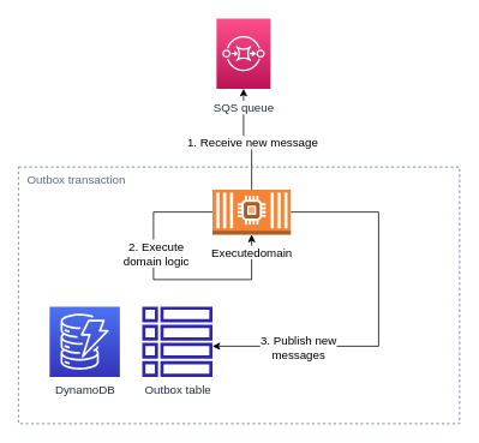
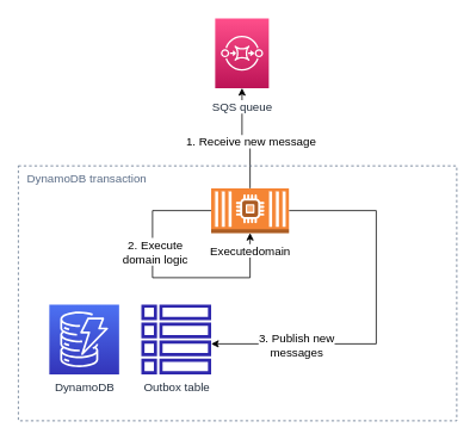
  <mxCell id="0" />
  <mxCell id="1" parent="0" />
  <mxCell id="2" style="edgeStyle=orthogonalEdgeStyle;rounded=0;orthogonalLoop=1;jettySize=auto;html=1;entryX=0.5;entryY=1;entryDx=0;entryDy=0;entryPerimeter=0;fontSize=13;" edge="1" parent="1" source="11" target="11"><mxGeometry relative="1" as="geometry"><Array as="points"><mxPoint x="170" y="235" /><mxPoint x="170" y="310" /><mxPoint x="279" y="310" /></Array></mxGeometry></mxCell>
  <mxCell id="3" value="2. Execute&lt;br style=&quot;font-size: 13px;&quot;&gt;domain logic" style="edgeLabel;html=1;align=center;verticalAlign=middle;resizable=0;points=[];fontSize=13;" connectable="0" vertex="1" parent="2"><mxGeometry x="-0.191" y="-1" relative="1" as="geometry"><mxPoint x="3" y="-10" as="offset" /></mxGeometry></mxCell>
  <mxCell id="4" style="edgeStyle=orthogonalEdgeStyle;rounded=0;orthogonalLoop=1;jettySize=auto;html=1;fontSize=13;" edge="1" parent="1" source="11" target="8"><mxGeometry relative="1" as="geometry" /></mxCell>
  <mxCell id="5" value="1. Receive new message" style="edgeLabel;html=1;align=center;verticalAlign=middle;resizable=0;points=[];fontSize=13;" connectable="0" vertex="1" parent="4"><mxGeometry x="-0.24" y="1" relative="1" as="geometry"><mxPoint x="1" y="-7" as="offset" /></mxGeometry></mxCell>
  <mxCell id="6" value="Outbox table" style="sketch=0;outlineConnect=0;fontColor=#232F3E;gradientColor=none;fillColor=#2E27AD;strokeColor=none;dashed=0;verticalLabelPosition=bottom;verticalAlign=top;align=center;html=1;fontSize=13;fontStyle=0;aspect=fixed;pointerEvents=1;shape=mxgraph.aws4.table;" vertex="1" parent="1"><mxGeometry x="157.51" y="340" width="78" height="78" as="geometry" /></mxCell>
  <mxCell id="7" value="DynamoDB" style="sketch=0;points=[[0,0,0],[0.25,0,0],[0.5,0,0],[0.75,0,0],[1,0,0],[0,1,0],[0.25,1,0],[0.5,1,0],[0.75,1,0],[1,1,0],[0,0.25,0],[0,0.5,0],[0,0.75,0],[1,0.25,0],[1,0.5,0],[1,0.75,0]];outlineConnect=0;fontColor=#232F3E;gradientColor=#4D72F3;gradientDirection=north;fillColor=#3334B9;strokeColor=#ffffff;dashed=0;verticalLabelPosition=bottom;verticalAlign=top;align=center;html=1;fontSize=13;fontStyle=0;aspect=fixed;shape=mxgraph.aws4.resourceIcon;resIcon=mxgraph.aws4.dynamodb;" vertex="1" parent="1"><mxGeometry x="54.63" y="340" width="78" height="78" as="geometry" /></mxCell>
  <mxCell id="8" value="&lt;span style=&quot;background-color: rgb(255, 255, 255); font-size: 13px;&quot;&gt;SQS queue&lt;/span&gt;" style="sketch=0;points=[[0,0,0],[0.25,0,0],[0.5,0,0],[0.75,0,0],[1,0,0],[0,1,0],[0.25,1,0],[0.5,1,0],[0.75,1,0],[1,1,0],[0,0.25,0],[0,0.5,0],[0,0.75,0],[1,0.25,0],[1,0.5,0],[1,0.75,0]];outlineConnect=0;fontColor=#232F3E;gradientColor=#FF4F8B;gradientDirection=north;fillColor=#BC1356;strokeColor=#ffffff;dashed=0;verticalLabelPosition=bottom;verticalAlign=top;align=center;html=1;fontSize=13;fontStyle=0;aspect=fixed;shape=mxgraph.aws4.resourceIcon;resIcon=mxgraph.aws4.sqs;spacingBottom=0;spacingTop=7;" vertex="1" parent="1"><mxGeometry x="239.99" y="20" width="60" height="78" as="geometry" /></mxCell>
  <mxCell id="9" style="edgeStyle=orthogonalEdgeStyle;rounded=0;orthogonalLoop=1;jettySize=auto;html=1;fontSize=13;exitX=1;exitY=0.5;exitDx=0;exitDy=0;exitPerimeter=0;" edge="1" parent="1" source="11"><mxGeometry relative="1" as="geometry"><Array as="points"><mxPoint x="420" y="235" /><mxPoint x="420" y="384" /></Array><mxPoint x="322.47" y="210" as="sourcePoint" /><mxPoint x="235.51" y="384" as="targetPoint" /></mxGeometry></mxCell>
  <mxCell id="10" value="3. Publish new&lt;br style=&quot;font-size: 13px;&quot;&gt;messages" style="edgeLabel;html=1;align=center;verticalAlign=middle;resizable=0;points=[];fontSize=13;" connectable="0" vertex="1" parent="9"><mxGeometry x="-0.154" relative="1" as="geometry"><mxPoint x="-90" y="65" as="offset" /></mxGeometry></mxCell>
  <mxCell id="11" value="&lt;span style=&quot;background-color: rgb(255, 255, 255); font-size: 13px;&quot;&gt;Executedomain&lt;/span&gt;" style="outlineConnect=0;dashed=0;verticalLabelPosition=bottom;verticalAlign=top;align=center;html=1;shape=mxgraph.aws3.ec2_compute_container_2;fillColor=#F58534;gradientColor=none;spacingTop=6;fontSize=13;" vertex="1" parent="1"><mxGeometry x="235.51" y="210" width="86.96" height="50" as="geometry" /></mxCell>
- <mxCell id="12" value="Outbox transaction" style="fillColor=none;strokeColor=#5A6C86;dashed=1;verticalAlign=top;fontStyle=0;fontColor=#5A6C86;whiteSpace=wrap;html=1;align=left;spacingLeft=8;fontSize=13;" vertex="1" parent="1"><mxGeometry x="20" y="185" width="490" height="285" as="geometry" /></mxCell>
+ <mxCell id="12" value="DynamoDB transaction" style="fillColor=none;strokeColor=#5A6C86;dashed=1;verticalAlign=top;fontStyle=0;fontColor=#5A6C86;whiteSpace=wrap;html=1;align=left;spacingLeft=8;fontSize=13;" vertex="1" parent="1"><mxGeometry x="20" y="185" width="490" height="285" as="geometry" /></mxCell>
